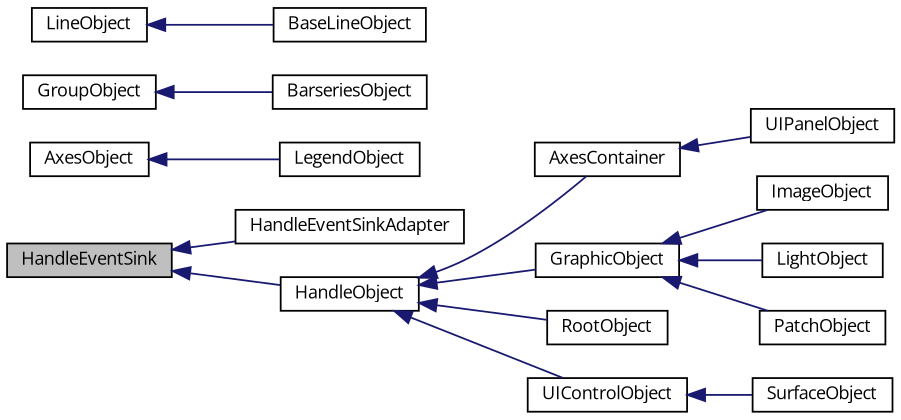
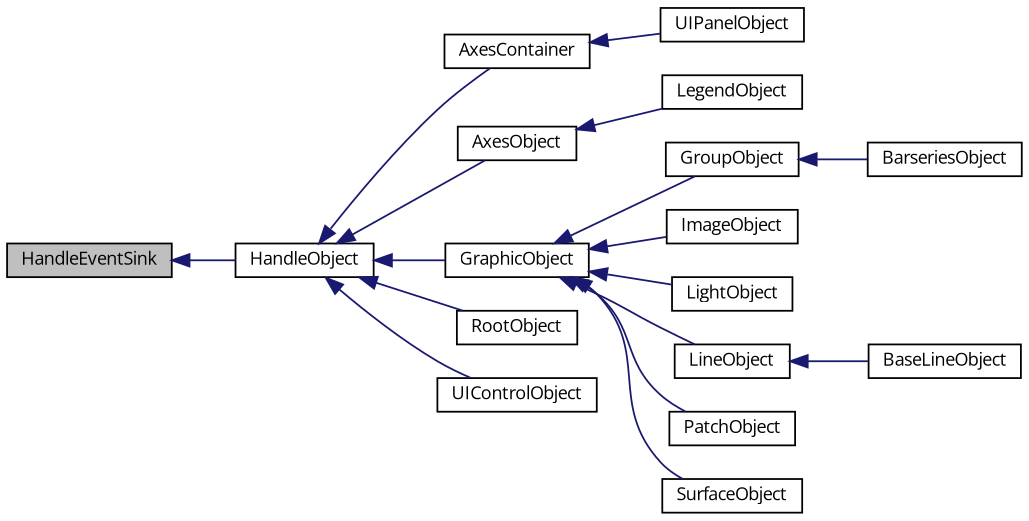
  digraph {
    fontname="Open Sans"
    rankdir=LR
    node [color=black fillcolor=white fontname="Open Sans" fontsize=10 shape=record style=filled]
    edge [color=midnightblue dir=back fontname="Open Sans" fontsize=10 labelfontname=FreeSans labelfontsize=10 style=solid]
    n1 [fillcolor=grey75 fontcolor=black height=0.2 label=HandleEventSink width=0.4]
-   n2 [height=0.2 label=HandleEventSinkAdapter width=0.4]
    n3 [height=0.2 label=HandleObject width=0.4]
    n4 [height=0.2 label=AxesContainer width=0.4]
    n5 [height=0.2 label=AxesObject width=0.4]
    n6 [height=0.2 label=GraphicObject width=0.4]
    n7 [height=0.2 label=RootObject width=0.4]
    n8 [height=0.2 label=UIControlObject width=0.4]
    n9 [height=0.2 label=UIPanelObject width=0.4]
    n10 [height=0.2 label=LegendObject width=0.4]
    n11 [height=0.2 label=GroupObject width=0.4]
    n12 [height=0.2 label=ImageObject width=0.4]
    n13 [height=0.2 label=LightObject width=0.4]
    n14 [height=0.2 label=LineObject width=0.4]
    n15 [height=0.2 label=PatchObject width=0.4]
    n16 [height=0.2 label=SurfaceObject width=0.4]
    n17 [height=0.2 label=BarseriesObject width=0.4]
    n18 [height=0.2 label=BaseLineObject width=0.4]
-   n1 -> n2
    n1 -> n3
    n3 -> n4
+   n3 -> n5
    n3 -> n6
    n3 -> n7
    n3 -> n8
    n4 -> n9
    n5 -> n10
+   n6 -> n11
    n6 -> n12
    n6 -> n13
+   n6 -> n14
    n6 -> n15
-   n8 -> n16
+   n6 -> n16
    n11 -> n17
    n14 -> n18
  }
